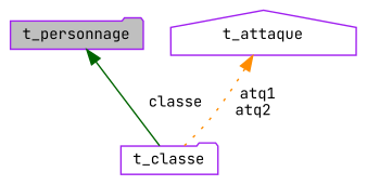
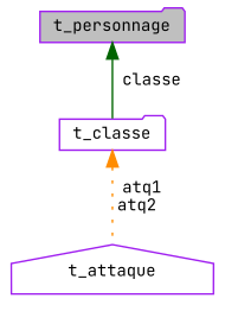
  digraph {
    fontname="JetBrains Mono"
    node [color=purple fillcolor=white fontname="JetBrains Mono" fontsize=10 shape=folder style=filled]
    edge [dir=back fontname="JetBrains Mono" fontsize=10 labelfontname=Helvetica labelfontsize=10]
    n1 [fillcolor=grey75 fontcolor=black height=0.2 label=t_personnage width=0.4]
    n2 [height=0.2 label=t_classe width=0.4]
    n3 [height=0.2 label=t_attaque shape=house width=0.4]
    n1 -> n2 [color=darkgreen label=" classe" style=solid]
-   n3 -> n2 [color=darkorange label=" atq1\natq2" style=dotted]
+   n2 -> n3 [color=darkorange label=" atq1\natq2" style=dotted]
  }
